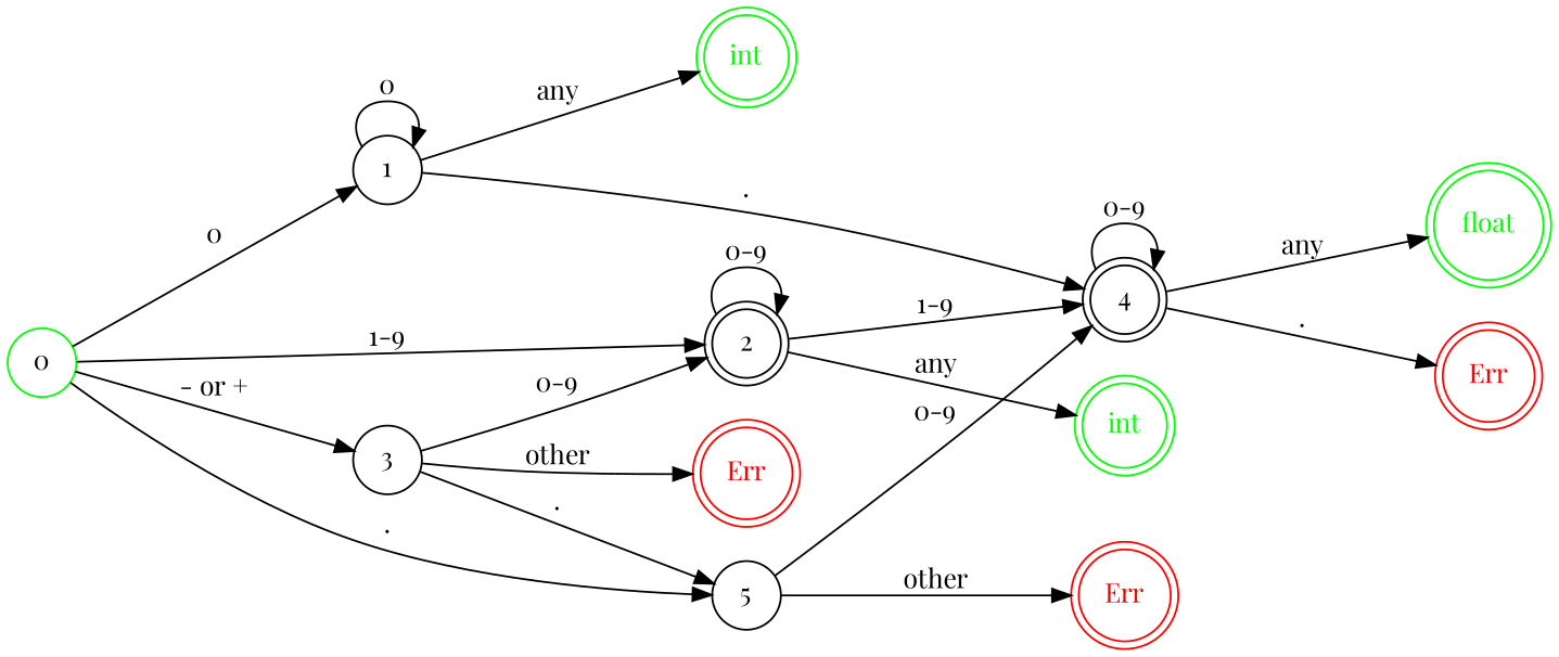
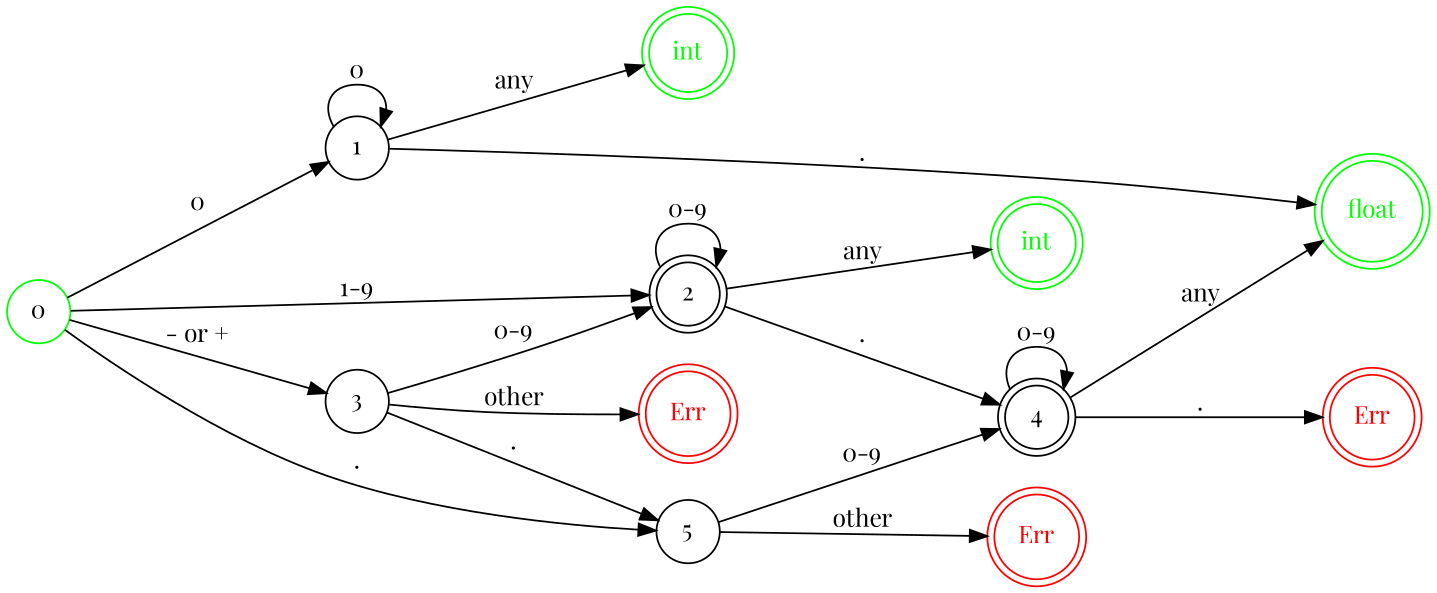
  digraph {
    fontname="Playfair Display"
    rankdir=LR
    ranksep=1.5
    node [fontname="Playfair Display" shape=doublecircle]
    edge [fontname="Playfair Display"]
    n1 [color=green fontcolor=green label=int]
    n2 [color=green fontcolor=green label=int]
    n3 [color=green fontcolor=green label=float]
    n4 [color=red fontcolor=red label=Err]
    n5 [color=red fontcolor=red label=Err]
    n6 [color=red fontcolor=red label=Err]
    0 [color=green shape=circle]
    1 [shape=circle]
    2
    3 [shape=circle]
    5 [shape=circle]
    4
    0 -> 1 [label=0]
    0 -> 2 [label="1-9"]
    0 -> 3 [label="- or +"]
    0 -> 5 [label="."]
    1 -> n1 [label=any]
    1 -> 1 [label=0]
-   1 -> 4 [label="."]
+   1 -> n3 [label="."]
    2 -> n2 [label=any]
    2 -> 2 [label="0-9"]
-   2 -> 4 [label="1-9"]
+   2 -> 4 [label="."]
    3 -> n4 [label=other]
    3 -> 2 [label="0-9"]
    3 -> 5 [label="."]
    5 -> n6 [label=other]
    5 -> 4 [label="0-9"]
    4 -> n3 [label=any]
    4 -> n5 [label="."]
    4 -> 4 [label="0-9"]
  }
